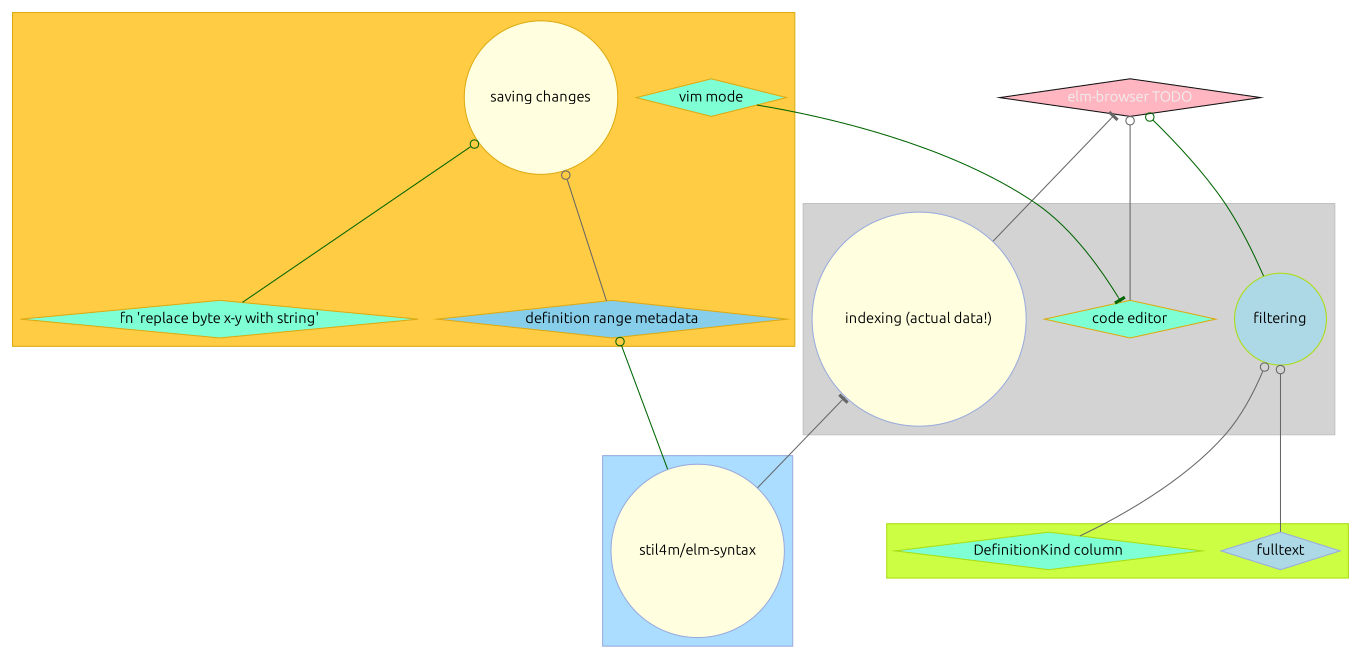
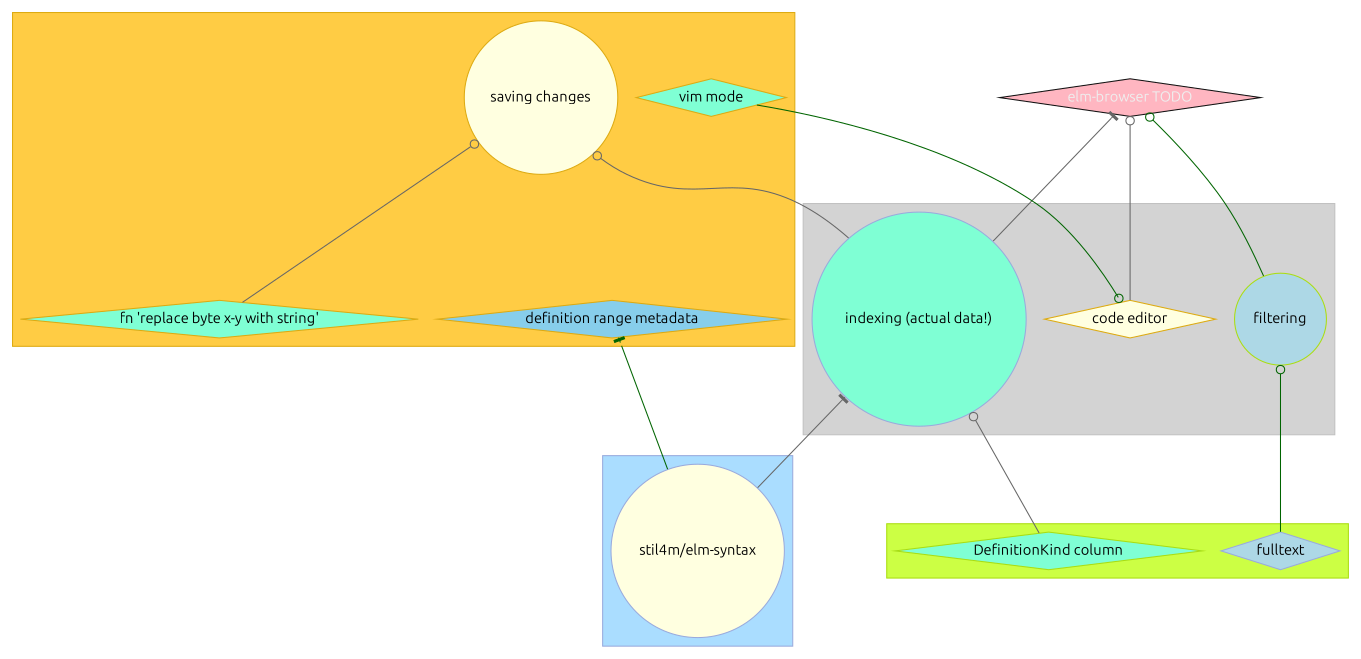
  digraph {
    fontname=Ubuntu
    rankdir=BT
    node [color="#ddaa11" fillcolor=aquamarine fontname=Ubuntu shape=diamond style=filled]
    edge [arrowhead=odot color=darkgreen fontname=Ubuntu]
    filtering [color="#aadd11" fillcolor=lightblue shape=circle]
-   "code editor"
-   "indexing (actual data!)" [color="#99aadd" fillcolor=lightyellow shape=circle]
+   "code editor" [fillcolor=lightyellow]
+   "indexing (actual data!)" [color="#99aadd" shape=circle]
    "DefinitionKind column" [color="#aadd11"]
    fulltext [color="#99aadd" fillcolor=lightblue]
    "saving changes" [fillcolor=lightyellow shape=circle]
    "vim mode"
    "definition range metadata" [fillcolor=skyblue]
    "fn 'replace byte x-y with string'"
    "stil4m/elm-syntax" [color="#99aadd" fillcolor=lightyellow shape=circle]
    "elm-browser TODO" [color="#111111" fillcolor=lightpink fontcolor="#eeeeee"]
    subgraph cluster_1 {
      color=grey
      fillcolor=lightgrey
      style=filled
      filtering
      "code editor"
      "indexing (actual data!)"
    }
    subgraph cluster_2 {
      color="#aadd11"
      fillcolor="#ccff44"
      style=filled
      "DefinitionKind column"
      fulltext
    }
    subgraph cluster_3 {
      color="#ddaa11"
      fillcolor="#ffcc44"
      style=filled
      "definition range metadata"
      "fn 'replace byte x-y with string'"
      subgraph sub_4 {
        color="#ddaa11"
        fillcolor="#ffcc44"
        rank=same
        style=filled
        "saving changes"
        "vim mode"
      }
    }
    subgraph cluster_5 {
      color="#99aadd"
      fillcolor="#aaddff"
      style=filled
      "stil4m/elm-syntax"
    }
    filtering -> "elm-browser TODO"
    "code editor" -> "elm-browser TODO" [color=gray40]
    "indexing (actual data!)" -> "elm-browser TODO" [arrowhead=tee color=gray40]
-   "DefinitionKind column" -> filtering [color=gray40]
-   fulltext -> filtering [color=gray40]
-   "vim mode" -> "code editor" [arrowhead=tee]
-   "definition range metadata" -> "saving changes" [color=gray40]
-   "fn 'replace byte x-y with string'" -> "saving changes"
+   "DefinitionKind column" -> "indexing (actual data!)" [color=gray40]
+   fulltext -> filtering
+   "vim mode" -> "code editor"
+   "indexing (actual data!)" -> "saving changes" [color=gray40]
+   "fn 'replace byte x-y with string'" -> "saving changes" [color=gray40]
    "stil4m/elm-syntax" -> "indexing (actual data!)" [arrowhead=tee color=gray40]
-   "stil4m/elm-syntax" -> "definition range metadata"
+   "stil4m/elm-syntax" -> "definition range metadata" [arrowhead=tee]
  }
